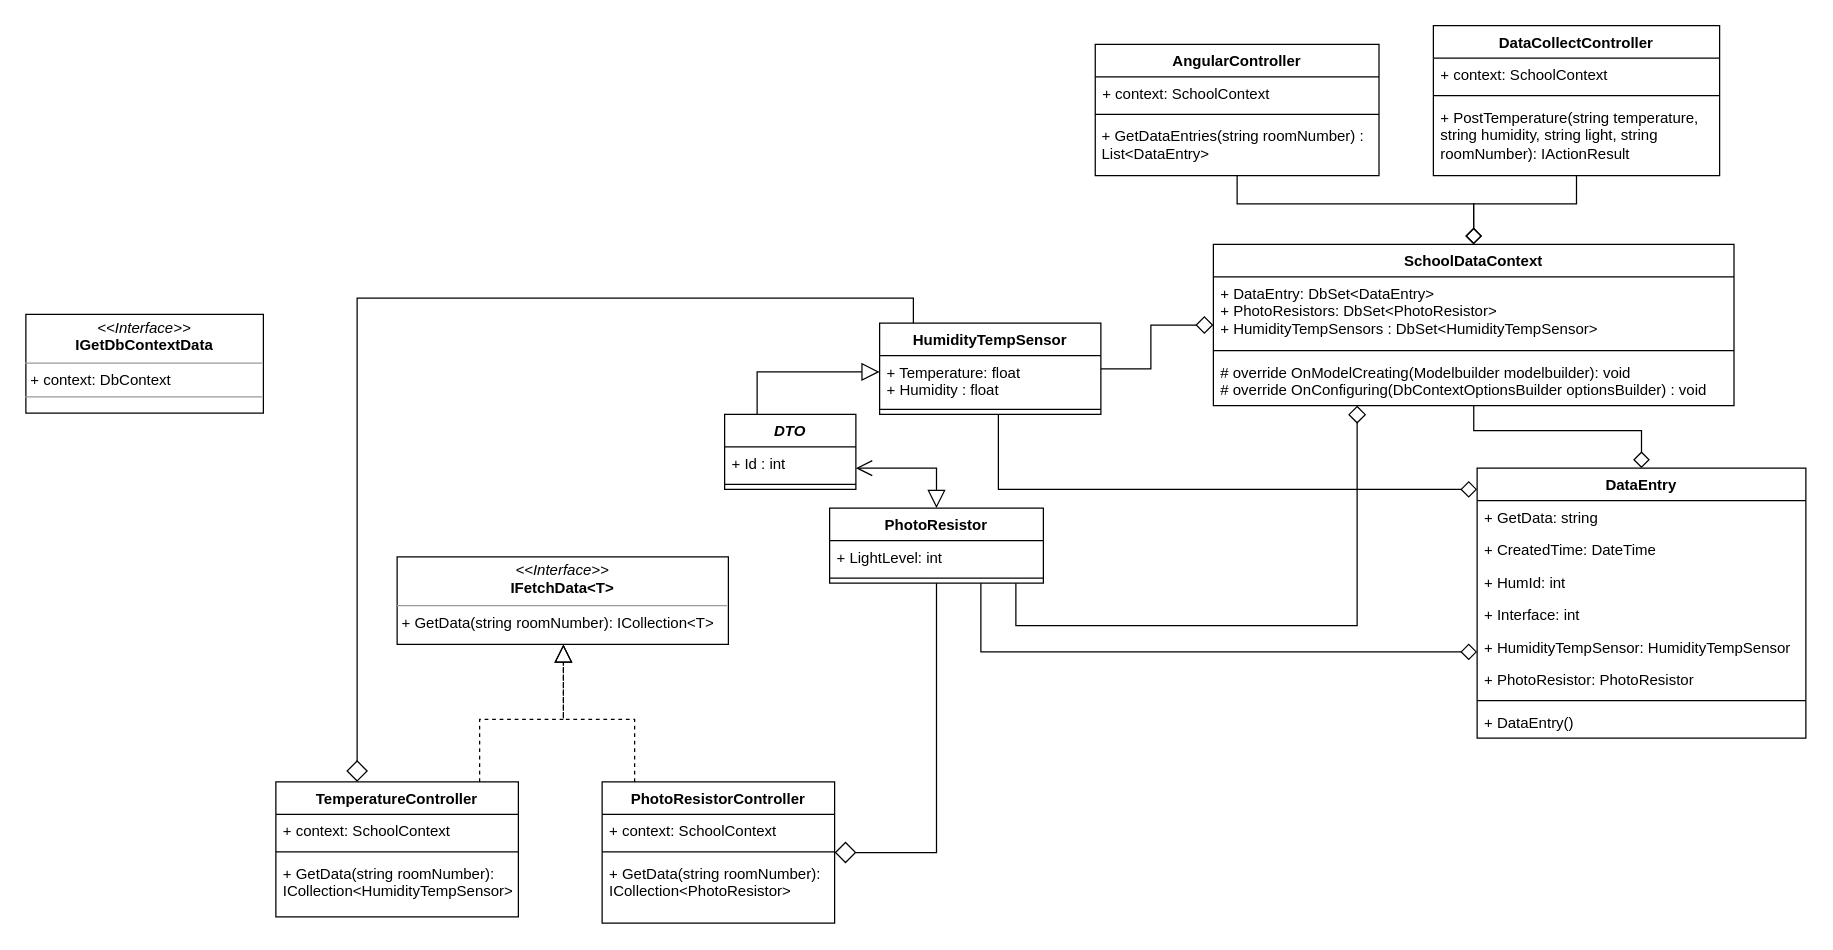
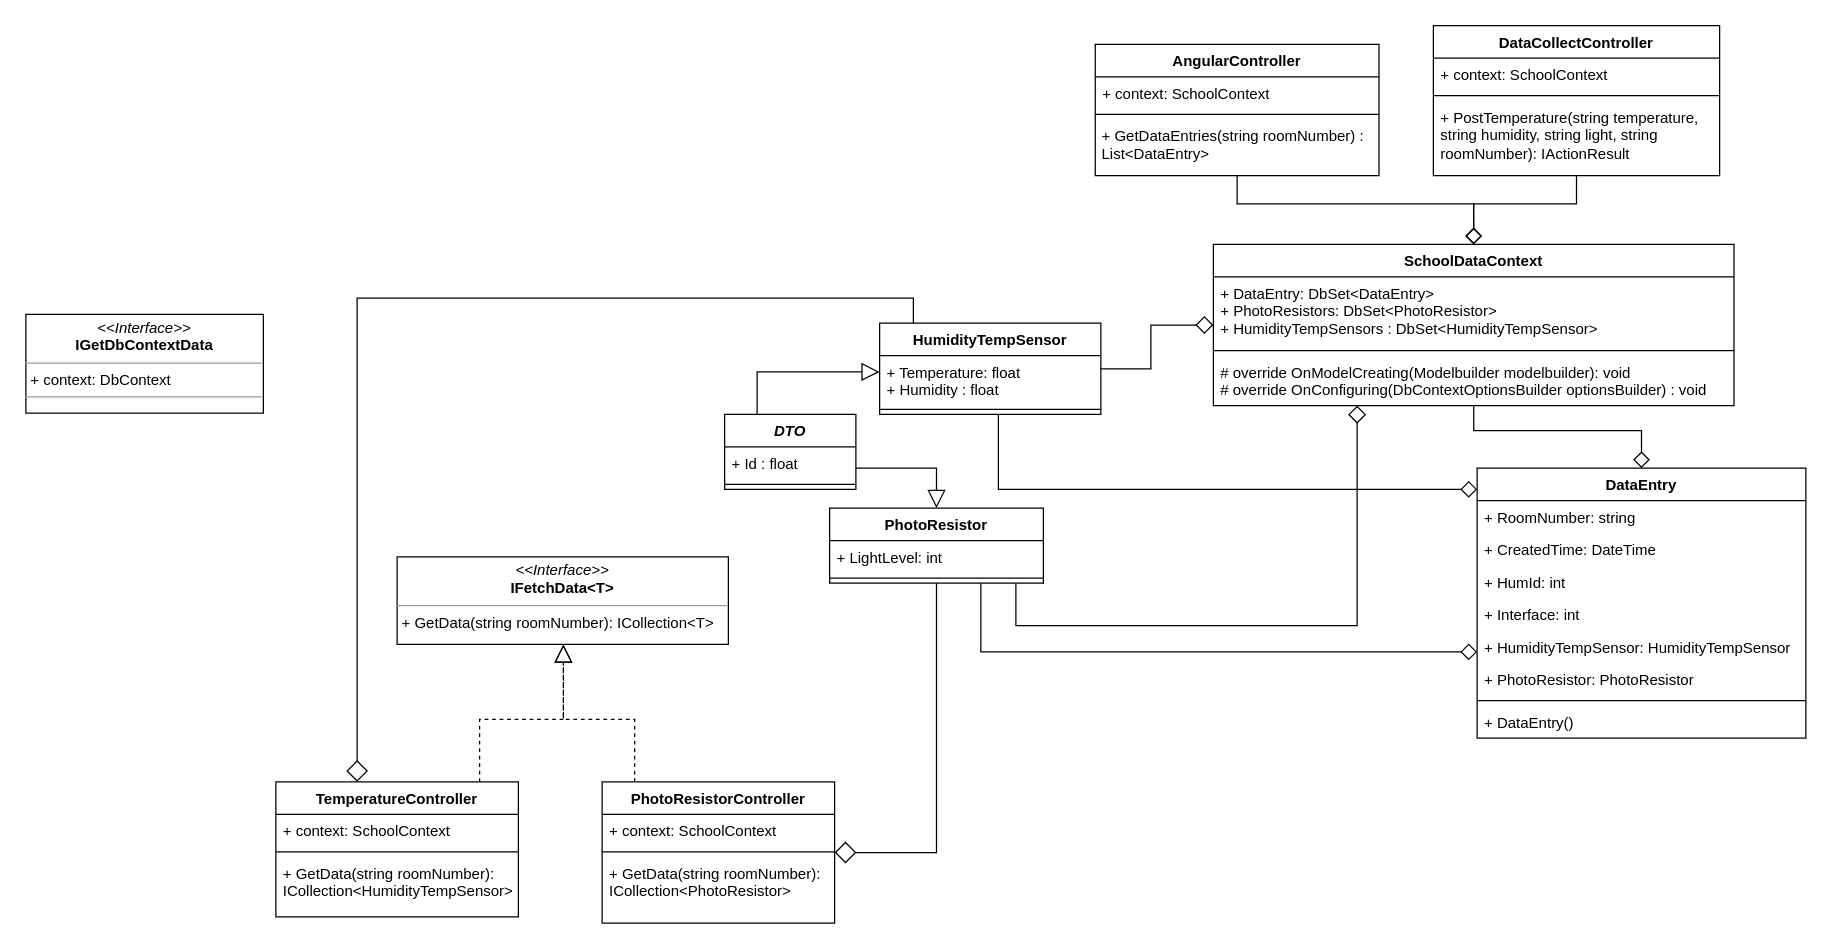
  <mxCell id="0" />
  <mxCell id="1" parent="0" />
  <mxCell id="2" style="edgeStyle=orthogonalEdgeStyle;rounded=0;orthogonalLoop=1;jettySize=auto;html=1;exitX=0.5;exitY=0;exitDx=0;exitDy=0;startArrow=diamond;startFill=0;endSize=11;endArrow=none;endFill=0;startSize=12;" edge="1" parent="1"><mxGeometry relative="1" as="geometry"><mxPoint x="834.999" y="86" as="sourcePoint" /></mxGeometry></mxCell>
  <mxCell id="3" value="PhotoResistor" style="swimlane;fontStyle=1;align=center;verticalAlign=top;childLayout=stackLayout;horizontal=1;startSize=26;horizontalStack=0;resizeParent=1;resizeParentMax=0;resizeLast=0;collapsible=1;marginBottom=0;" vertex="1" parent="1"><mxGeometry x="662.999" y="406" width="171" height="60" as="geometry" /></mxCell>
  <mxCell id="4" value="+ LightLevel: int" style="text;strokeColor=none;fillColor=none;align=left;verticalAlign=top;spacingLeft=4;spacingRight=4;overflow=hidden;rotatable=0;points=[[0,0.5],[1,0.5]];portConstraint=eastwest;" vertex="1" parent="3"><mxGeometry y="26" width="171" height="26" as="geometry" /></mxCell>
  <mxCell id="5" value="" style="line;strokeWidth=1;fillColor=none;align=left;verticalAlign=middle;spacingTop=-1;spacingLeft=3;spacingRight=3;rotatable=0;labelPosition=right;points=[];portConstraint=eastwest;" vertex="1" parent="3"><mxGeometry y="52" width="171" height="8" as="geometry" /></mxCell>
  <mxCell id="6" value="HumidityTempSensor" style="swimlane;fontStyle=1;align=center;verticalAlign=top;childLayout=stackLayout;horizontal=1;startSize=26;horizontalStack=0;resizeParent=1;resizeParentMax=0;resizeLast=0;collapsible=1;marginBottom=0;" vertex="1" parent="1"><mxGeometry x="702.999" y="258" width="177" height="73" as="geometry" /></mxCell>
  <mxCell id="7" value="+ Temperature: float &#10;+ Humidity : float " style="text;strokeColor=none;fillColor=none;align=left;verticalAlign=top;spacingLeft=4;spacingRight=4;overflow=hidden;rotatable=0;points=[[0,0.5],[1,0.5]];portConstraint=eastwest;" vertex="1" parent="6"><mxGeometry y="26" width="177" height="39" as="geometry" /></mxCell>
  <mxCell id="8" value="" style="line;strokeWidth=1;fillColor=none;align=left;verticalAlign=middle;spacingTop=-1;spacingLeft=3;spacingRight=3;rotatable=0;labelPosition=right;points=[];portConstraint=eastwest;" vertex="1" parent="6"><mxGeometry y="65" width="177" height="8" as="geometry" /></mxCell>
  <mxCell id="9" style="edgeStyle=orthogonalEdgeStyle;rounded=0;orthogonalLoop=1;jettySize=auto;html=1;exitX=0.5;exitY=0;exitDx=0;exitDy=0;startArrow=diamond;startFill=0;endArrow=none;endFill=0;startSize=11;endSize=12;" edge="1" parent="1" source="11" target="47"><mxGeometry relative="1" as="geometry" /></mxCell>
  <mxCell id="10" style="edgeStyle=orthogonalEdgeStyle;rounded=0;orthogonalLoop=1;jettySize=auto;html=1;exitX=0.5;exitY=0;exitDx=0;exitDy=0;startArrow=diamond;startFill=0;endArrow=none;endFill=0;startSize=11;endSize=12;" edge="1" parent="1" source="11" target="51"><mxGeometry relative="1" as="geometry" /></mxCell>
  <mxCell id="11" value="SchoolDataContext" style="swimlane;fontStyle=1;align=center;verticalAlign=top;childLayout=stackLayout;horizontal=1;startSize=26;horizontalStack=0;resizeParent=1;resizeParentMax=0;resizeLast=0;collapsible=1;marginBottom=0;" vertex="1" parent="1"><mxGeometry x="969.999" y="195" width="416.5" height="129" as="geometry" /></mxCell>
  <mxCell id="12" value="+ DataEntry: DbSet&lt;DataEntry&gt;&#10;+ PhotoResistors: DbSet&lt;PhotoResistor&gt;&#10;+ HumidityTempSensors : DbSet&lt;HumidityTempSensor&gt;" style="text;strokeColor=none;fillColor=none;align=left;verticalAlign=top;spacingLeft=4;spacingRight=4;overflow=hidden;rotatable=0;points=[[0,0.5],[1,0.5]];portConstraint=eastwest;" vertex="1" parent="11"><mxGeometry y="26" width="416.5" height="55" as="geometry" /></mxCell>
  <mxCell id="13" value="" style="line;strokeWidth=1;fillColor=none;align=left;verticalAlign=middle;spacingTop=-1;spacingLeft=3;spacingRight=3;rotatable=0;labelPosition=right;points=[];portConstraint=eastwest;" vertex="1" parent="11"><mxGeometry y="81" width="416.5" height="8" as="geometry" /></mxCell>
  <mxCell id="14" value="# override OnModelCreating(Modelbuilder modelbuilder): void&#10;# override OnConfiguring(DbContextOptionsBuilder optionsBuilder) : void" style="text;strokeColor=none;fillColor=none;align=left;verticalAlign=top;spacingLeft=4;spacingRight=4;overflow=hidden;rotatable=0;points=[[0,0.5],[1,0.5]];portConstraint=eastwest;" vertex="1" parent="11"><mxGeometry y="89" width="416.5" height="40" as="geometry" /></mxCell>
  <mxCell id="15" style="edgeStyle=orthogonalEdgeStyle;rounded=0;orthogonalLoop=1;jettySize=auto;html=1;startArrow=diamond;startFill=0;endArrow=none;endFill=0;startSize=12;endSize=11;" edge="1" parent="1" source="11" target="3"><mxGeometry relative="1" as="geometry"><mxPoint x="1010.999" y="217" as="sourcePoint" /><Array as="points"><mxPoint x="1085" y="500" /><mxPoint x="812" y="500" /></Array></mxGeometry></mxCell>
  <mxCell id="16" style="edgeStyle=orthogonalEdgeStyle;rounded=0;orthogonalLoop=1;jettySize=auto;html=1;startArrow=diamond;startFill=0;endArrow=none;endFill=0;startSize=12;endSize=11;" edge="1" parent="1" source="11" target="6"><mxGeometry relative="1" as="geometry"><Array as="points" /></mxGeometry></mxCell>
  <mxCell id="17" style="edgeStyle=orthogonalEdgeStyle;rounded=0;orthogonalLoop=1;jettySize=auto;html=1;dashed=1;startArrow=none;startFill=0;endArrow=block;endFill=0;startSize=11;endSize=12;" edge="1" parent="1" source="19" target="34"><mxGeometry relative="1" as="geometry"><Array as="points"><mxPoint x="383" y="575" /><mxPoint x="450" y="575" /></Array></mxGeometry></mxCell>
  <mxCell id="18" style="edgeStyle=orthogonalEdgeStyle;rounded=0;orthogonalLoop=1;jettySize=auto;html=1;startArrow=diamond;startFill=0;endArrow=none;endFill=0;startSize=15;" edge="1" parent="1" source="19" target="6"><mxGeometry relative="1" as="geometry"><mxPoint x="395" y="638" as="sourcePoint" /><Array as="points"><mxPoint x="285" y="238" /><mxPoint x="730" y="238" /></Array></mxGeometry></mxCell>
  <mxCell id="19" value="TemperatureController" style="swimlane;fontStyle=1;align=center;verticalAlign=top;childLayout=stackLayout;horizontal=1;startSize=26;horizontalStack=0;resizeParent=1;resizeParentMax=0;resizeLast=0;collapsible=1;marginBottom=0;" vertex="1" parent="1"><mxGeometry x="220" y="625" width="194" height="108" as="geometry" /></mxCell>
  <mxCell id="20" value="+ context: SchoolContext" style="text;strokeColor=none;fillColor=none;align=left;verticalAlign=top;spacingLeft=4;spacingRight=4;overflow=hidden;rotatable=0;points=[[0,0.5],[1,0.5]];portConstraint=eastwest;" vertex="1" parent="19"><mxGeometry y="26" width="194" height="26" as="geometry" /></mxCell>
  <mxCell id="21" value="" style="line;strokeWidth=1;fillColor=none;align=left;verticalAlign=middle;spacingTop=-1;spacingLeft=3;spacingRight=3;rotatable=0;labelPosition=right;points=[];portConstraint=eastwest;" vertex="1" parent="19"><mxGeometry y="52" width="194" height="8" as="geometry" /></mxCell>
  <mxCell id="22" value="+ GetData(string roomNumber): ICollection&lt;HumidityTempSensor&gt;" style="text;strokeColor=none;fillColor=none;align=left;verticalAlign=top;spacingLeft=4;spacingRight=4;overflow=hidden;rotatable=0;points=[[0,0.5],[1,0.5]];portConstraint=eastwest;whiteSpace=wrap;" vertex="1" parent="19"><mxGeometry y="60" width="194" height="48" as="geometry" /></mxCell>
  <mxCell id="23" style="edgeStyle=orthogonalEdgeStyle;rounded=0;orthogonalLoop=1;jettySize=auto;html=1;dashed=1;startArrow=none;startFill=0;endArrow=block;endFill=0;startSize=11;endSize=12;" edge="1" parent="1" source="25" target="34"><mxGeometry relative="1" as="geometry"><Array as="points"><mxPoint x="507" y="575" /><mxPoint x="450" y="575" /></Array></mxGeometry></mxCell>
  <mxCell id="24" style="edgeStyle=orthogonalEdgeStyle;rounded=0;orthogonalLoop=1;jettySize=auto;html=1;exitX=1;exitY=0.5;exitDx=0;exitDy=0;endArrow=none;endFill=0;startArrow=diamond;startFill=0;startSize=15;" edge="1" parent="1" source="25" target="3"><mxGeometry relative="1" as="geometry" /></mxCell>
  <mxCell id="25" value="PhotoResistorController" style="swimlane;fontStyle=1;align=center;verticalAlign=top;childLayout=stackLayout;horizontal=1;startSize=26;horizontalStack=0;resizeParent=1;resizeParentMax=0;resizeLast=0;collapsible=1;marginBottom=0;" vertex="1" parent="1"><mxGeometry x="481" y="625" width="186" height="113" as="geometry" /></mxCell>
  <mxCell id="26" value="+ context: SchoolContext" style="text;strokeColor=none;fillColor=none;align=left;verticalAlign=top;spacingLeft=4;spacingRight=4;overflow=hidden;rotatable=0;points=[[0,0.5],[1,0.5]];portConstraint=eastwest;" vertex="1" parent="25"><mxGeometry y="26" width="186" height="26" as="geometry" /></mxCell>
  <mxCell id="27" value="" style="line;strokeWidth=1;fillColor=none;align=left;verticalAlign=middle;spacingTop=-1;spacingLeft=3;spacingRight=3;rotatable=0;labelPosition=right;points=[];portConstraint=eastwest;" vertex="1" parent="25"><mxGeometry y="52" width="186" height="8" as="geometry" /></mxCell>
  <mxCell id="28" value="+ GetData(string roomNumber): ICollection&lt;PhotoResistor&gt;" style="text;strokeColor=none;fillColor=none;align=left;verticalAlign=top;spacingLeft=4;spacingRight=4;overflow=hidden;rotatable=0;points=[[0,0.5],[1,0.5]];portConstraint=eastwest;whiteSpace=wrap;" vertex="1" parent="25"><mxGeometry y="60" width="186" height="53" as="geometry" /></mxCell>
  <mxCell id="29" value="DTO" style="swimlane;fontStyle=3;align=center;verticalAlign=top;childLayout=stackLayout;horizontal=1;startSize=26;horizontalStack=0;resizeParent=1;resizeParentMax=0;resizeLast=0;collapsible=1;marginBottom=0;" vertex="1" parent="1"><mxGeometry x="578.999" y="331" width="105" height="60" as="geometry" /></mxCell>
- <mxCell id="30" value="+ Id : int" style="text;strokeColor=none;fillColor=none;align=left;verticalAlign=top;spacingLeft=4;spacingRight=4;overflow=hidden;rotatable=0;points=[[0,0.5],[1,0.5]];portConstraint=eastwest;" vertex="1" parent="29"><mxGeometry y="26" width="105" height="26" as="geometry" /></mxCell>
+ <mxCell id="30" value="+ Id : float" style="text;strokeColor=none;fillColor=none;align=left;verticalAlign=top;spacingLeft=4;spacingRight=4;overflow=hidden;rotatable=0;points=[[0,0.5],[1,0.5]];portConstraint=eastwest;" vertex="1" parent="29"><mxGeometry y="26" width="105" height="26" as="geometry" /></mxCell>
  <mxCell id="31" value="" style="line;strokeWidth=1;fillColor=none;align=left;verticalAlign=middle;spacingTop=-1;spacingLeft=3;spacingRight=3;rotatable=0;labelPosition=right;points=[];portConstraint=eastwest;" vertex="1" parent="29"><mxGeometry y="52" width="105" height="8" as="geometry" /></mxCell>
- <mxCell id="32" style="edgeStyle=orthogonalEdgeStyle;rounded=0;orthogonalLoop=1;jettySize=auto;html=1;startArrow=block;startFill=0;endArrow=open;endFill=0;startSize=12;endSize=11;" edge="1" parent="1" target="29" source="3"><mxGeometry relative="1" as="geometry"><mxPoint x="703.999" y="376" as="sourcePoint" /><Array as="points"><mxPoint x="749" y="374" /></Array></mxGeometry></mxCell>
+ <mxCell id="32" style="edgeStyle=orthogonalEdgeStyle;rounded=0;orthogonalLoop=1;jettySize=auto;html=1;startArrow=block;startFill=0;endArrow=none;endFill=0;startSize=12;endSize=11;" edge="1" parent="1" target="29" source="3"><mxGeometry relative="1" as="geometry"><mxPoint x="703.999" y="376" as="sourcePoint" /><Array as="points"><mxPoint x="749" y="374" /></Array></mxGeometry></mxCell>
  <mxCell id="33" style="edgeStyle=orthogonalEdgeStyle;rounded=0;orthogonalLoop=1;jettySize=auto;html=1;startArrow=block;startFill=0;endArrow=none;endFill=0;startSize=12;endSize=11;" edge="1" parent="1" source="6" target="29"><mxGeometry relative="1" as="geometry"><mxPoint x="703.499" y="494.5" as="sourcePoint" /><mxPoint x="777" y="217" as="targetPoint" /><Array as="points"><mxPoint x="605" y="297" /></Array></mxGeometry></mxCell>
  <mxCell id="34" value="&lt;p style=&quot;margin: 0px ; margin-top: 4px ; text-align: center&quot;&gt;&lt;i&gt;&amp;lt;&amp;lt;Interface&amp;gt;&amp;gt;&lt;/i&gt;&lt;br&gt;&lt;b&gt;IFetchData&amp;lt;T&amp;gt;&lt;/b&gt;&lt;/p&gt;&lt;hr size=&quot;1&quot;&gt;&lt;p style=&quot;margin: 0px ; margin-left: 4px&quot;&gt;&lt;/p&gt;&lt;p style=&quot;margin: 0px ; margin-left: 4px&quot;&gt;+ GetData(string roomNumber): ICollection&amp;lt;T&amp;gt;&lt;/p&gt;" style="verticalAlign=top;align=left;overflow=fill;fontSize=12;fontFamily=Helvetica;html=1;" vertex="1" parent="1"><mxGeometry x="316.999" y="445" width="265" height="70" as="geometry" /></mxCell>
  <mxCell id="35" style="edgeStyle=orthogonalEdgeStyle;rounded=0;orthogonalLoop=1;jettySize=auto;html=1;exitX=0.5;exitY=0;exitDx=0;exitDy=0;startArrow=diamond;startFill=0;endArrow=none;endFill=0;startSize=11;endSize=12;" edge="1" parent="1" source="36" target="11"><mxGeometry relative="1" as="geometry" /></mxCell>
  <mxCell id="36" value="DataEntry" style="swimlane;fontStyle=1;align=center;verticalAlign=top;childLayout=stackLayout;horizontal=1;startSize=26;horizontalStack=0;resizeParent=1;resizeParentMax=0;resizeLast=0;collapsible=1;marginBottom=0;" vertex="1" parent="1"><mxGeometry x="1180.999" y="374" width="263" height="216" as="geometry" /></mxCell>
- <mxCell id="37" value="+ GetData: string" style="text;strokeColor=none;fillColor=none;align=left;verticalAlign=top;spacingLeft=4;spacingRight=4;overflow=hidden;rotatable=0;points=[[0,0.5],[1,0.5]];portConstraint=eastwest;" vertex="1" parent="36"><mxGeometry y="26" width="263" height="26" as="geometry" /></mxCell>
+ <mxCell id="37" value="+ RoomNumber: string" style="text;strokeColor=none;fillColor=none;align=left;verticalAlign=top;spacingLeft=4;spacingRight=4;overflow=hidden;rotatable=0;points=[[0,0.5],[1,0.5]];portConstraint=eastwest;" vertex="1" parent="36"><mxGeometry y="26" width="263" height="26" as="geometry" /></mxCell>
  <mxCell id="38" value="+ CreatedTime: DateTime" style="text;strokeColor=none;fillColor=none;align=left;verticalAlign=top;spacingLeft=4;spacingRight=4;overflow=hidden;rotatable=0;points=[[0,0.5],[1,0.5]];portConstraint=eastwest;" vertex="1" parent="36"><mxGeometry y="52" width="263" height="26" as="geometry" /></mxCell>
  <mxCell id="39" value="+ HumId: int" style="text;strokeColor=none;fillColor=none;align=left;verticalAlign=top;spacingLeft=4;spacingRight=4;overflow=hidden;rotatable=0;points=[[0,0.5],[1,0.5]];portConstraint=eastwest;" vertex="1" parent="36"><mxGeometry y="78" width="263" height="26" as="geometry" /></mxCell>
  <mxCell id="40" value="+ Interface: int" style="text;strokeColor=none;fillColor=none;align=left;verticalAlign=top;spacingLeft=4;spacingRight=4;overflow=hidden;rotatable=0;points=[[0,0.5],[1,0.5]];portConstraint=eastwest;" vertex="1" parent="36"><mxGeometry y="104" width="263" height="26" as="geometry" /></mxCell>
  <mxCell id="41" value="+ HumidityTempSensor: HumidityTempSensor" style="text;strokeColor=none;fillColor=none;align=left;verticalAlign=top;spacingLeft=4;spacingRight=4;overflow=hidden;rotatable=0;points=[[0,0.5],[1,0.5]];portConstraint=eastwest;" vertex="1" parent="36"><mxGeometry y="130" width="263" height="26" as="geometry" /></mxCell>
  <mxCell id="42" value="+ PhotoResistor: PhotoResistor" style="text;strokeColor=none;fillColor=none;align=left;verticalAlign=top;spacingLeft=4;spacingRight=4;overflow=hidden;rotatable=0;points=[[0,0.5],[1,0.5]];portConstraint=eastwest;" vertex="1" parent="36"><mxGeometry y="156" width="263" height="26" as="geometry" /></mxCell>
  <mxCell id="43" value="" style="line;strokeWidth=1;fillColor=none;align=left;verticalAlign=middle;spacingTop=-1;spacingLeft=3;spacingRight=3;rotatable=0;labelPosition=right;points=[];portConstraint=eastwest;" vertex="1" parent="36"><mxGeometry y="182" width="263" height="8" as="geometry" /></mxCell>
  <mxCell id="44" value="+ DataEntry() " style="text;strokeColor=none;fillColor=none;align=left;verticalAlign=top;spacingLeft=4;spacingRight=4;overflow=hidden;rotatable=0;points=[[0,0.5],[1,0.5]];portConstraint=eastwest;" vertex="1" parent="36"><mxGeometry y="190" width="263" height="26" as="geometry" /></mxCell>
  <mxCell id="45" style="edgeStyle=orthogonalEdgeStyle;rounded=0;orthogonalLoop=1;jettySize=auto;html=1;startArrow=diamond;startFill=0;endArrow=none;endFill=0;startSize=11;endSize=12;" edge="1" parent="1" source="36" target="6"><mxGeometry relative="1" as="geometry"><mxPoint x="1043.999" y="461.034" as="sourcePoint" /><mxPoint x="916.999" y="502" as="targetPoint" /><Array as="points"><mxPoint x="798" y="391" /></Array></mxGeometry></mxCell>
  <mxCell id="46" style="edgeStyle=orthogonalEdgeStyle;rounded=0;orthogonalLoop=1;jettySize=auto;html=1;startArrow=diamond;startFill=0;endArrow=none;endFill=0;startSize=11;endSize=12;" edge="1" parent="1" source="36" target="3"><mxGeometry relative="1" as="geometry"><mxPoint x="1044.999" y="393" as="sourcePoint" /><mxPoint x="876.499" y="378" as="targetPoint" /><Array as="points"><mxPoint x="784" y="521" /></Array></mxGeometry></mxCell>
  <mxCell id="47" value="DataCollectController" style="swimlane;fontStyle=1;align=center;verticalAlign=top;childLayout=stackLayout;horizontal=1;startSize=26;horizontalStack=0;resizeParent=1;resizeParentMax=0;resizeLast=0;collapsible=1;marginBottom=0;" vertex="1" parent="1"><mxGeometry x="1145.999" y="20" width="229" height="120" as="geometry" /></mxCell>
  <mxCell id="48" value="+ context: SchoolContext" style="text;strokeColor=none;fillColor=none;align=left;verticalAlign=top;spacingLeft=4;spacingRight=4;overflow=hidden;rotatable=0;points=[[0,0.5],[1,0.5]];portConstraint=eastwest;" vertex="1" parent="47"><mxGeometry y="26" width="229" height="26" as="geometry" /></mxCell>
  <mxCell id="49" value="" style="line;strokeWidth=1;fillColor=none;align=left;verticalAlign=middle;spacingTop=-1;spacingLeft=3;spacingRight=3;rotatable=0;labelPosition=right;points=[];portConstraint=eastwest;" vertex="1" parent="47"><mxGeometry y="52" width="229" height="8" as="geometry" /></mxCell>
  <mxCell id="50" value="+ PostTemperature(string temperature, string humidity, string light, string roomNumber): IActionResult" style="text;strokeColor=none;fillColor=none;align=left;verticalAlign=top;spacingLeft=4;spacingRight=4;overflow=hidden;rotatable=0;points=[[0,0.5],[1,0.5]];portConstraint=eastwest;whiteSpace=wrap;" vertex="1" parent="47"><mxGeometry y="60" width="229" height="60" as="geometry" /></mxCell>
  <mxCell id="51" value="AngularController" style="swimlane;fontStyle=1;align=center;verticalAlign=top;childLayout=stackLayout;horizontal=1;startSize=26;horizontalStack=0;resizeParent=1;resizeParentMax=0;resizeLast=0;collapsible=1;marginBottom=0;" vertex="1" parent="1"><mxGeometry x="875.499" y="35" width="227" height="105" as="geometry" /></mxCell>
  <mxCell id="52" value="+ context: SchoolContext" style="text;strokeColor=none;fillColor=none;align=left;verticalAlign=top;spacingLeft=4;spacingRight=4;overflow=hidden;rotatable=0;points=[[0,0.5],[1,0.5]];portConstraint=eastwest;" vertex="1" parent="51"><mxGeometry y="26" width="227" height="26" as="geometry" /></mxCell>
  <mxCell id="53" value="" style="line;strokeWidth=1;fillColor=none;align=left;verticalAlign=middle;spacingTop=-1;spacingLeft=3;spacingRight=3;rotatable=0;labelPosition=right;points=[];portConstraint=eastwest;" vertex="1" parent="51"><mxGeometry y="52" width="227" height="8" as="geometry" /></mxCell>
  <mxCell id="54" value="+ GetDataEntries(string roomNumber) : List&lt;DataEntry&gt;" style="text;strokeColor=none;fillColor=none;align=left;verticalAlign=top;spacingLeft=4;spacingRight=4;overflow=hidden;rotatable=0;points=[[0,0.5],[1,0.5]];portConstraint=eastwest;whiteSpace=wrap;" vertex="1" parent="51"><mxGeometry y="60" width="227" height="45" as="geometry" /></mxCell>
  <mxCell id="55" value="&lt;p style=&quot;margin: 0px ; margin-top: 4px ; text-align: center&quot;&gt;&lt;i&gt;&amp;lt;&amp;lt;Interface&amp;gt;&amp;gt;&lt;/i&gt;&lt;br&gt;&lt;b&gt;IGetDbContextData&lt;/b&gt;&lt;/p&gt;&lt;hr size=&quot;1&quot;&gt;&lt;p style=&quot;margin: 0px ; margin-left: 4px&quot;&gt;+ context: DbContext&lt;br&gt;&lt;/p&gt;&lt;hr size=&quot;1&quot;&gt;&lt;p style=&quot;margin: 0px ; margin-left: 4px&quot;&gt;&lt;br&gt;&lt;/p&gt;" style="verticalAlign=top;align=left;overflow=fill;fontSize=12;fontFamily=Helvetica;html=1;" vertex="1" parent="1"><mxGeometry x="20" y="251" width="190" height="79" as="geometry" /></mxCell>
